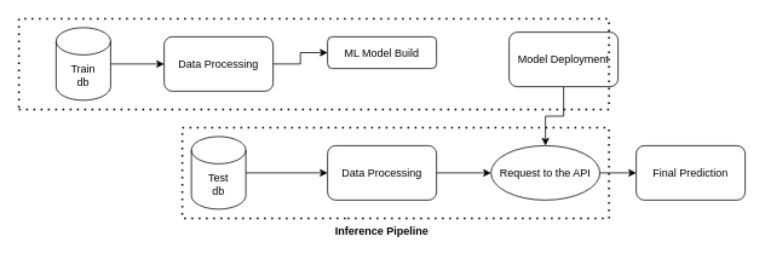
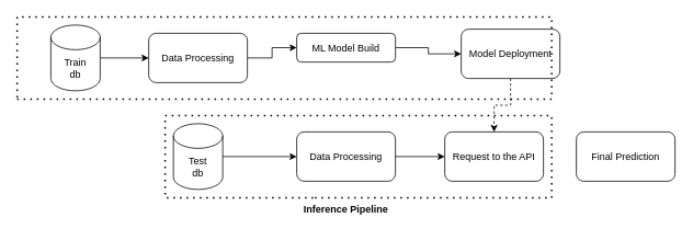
  <mxCell id="0" />
  <mxCell id="1" parent="0" />
  <mxCell id="2" value="" style="edgeStyle=orthogonalEdgeStyle;rounded=0;orthogonalLoop=1;jettySize=auto;html=1;" parent="1" source="3" target="5" edge="1"><mxGeometry relative="1" as="geometry" /></mxCell>
  <mxCell id="3" value="&lt;div&gt;Train&lt;/div&gt;&lt;div&gt;db&lt;/div&gt;" style="shape=cylinder3;whiteSpace=wrap;html=1;boundedLbl=1;backgroundOutline=1;size=15;" parent="1" vertex="1"><mxGeometry x="61" y="30" width="60" height="80" as="geometry" /></mxCell>
  <mxCell id="4" value="" style="edgeStyle=orthogonalEdgeStyle;rounded=0;orthogonalLoop=1;jettySize=auto;html=1;" parent="1" source="5" target="7" edge="1"><mxGeometry relative="1" as="geometry" /></mxCell>
  <mxCell id="5" value="Data Processing" style="rounded=1;whiteSpace=wrap;html=1;" parent="1" vertex="1"><mxGeometry x="180" y="40" width="120" height="60" as="geometry" /></mxCell>
+ <mxCell id="6" value="" style="edgeStyle=orthogonalEdgeStyle;rounded=0;orthogonalLoop=1;jettySize=auto;html=1;" parent="1" source="7" target="9" edge="1"><mxGeometry relative="1" as="geometry" /></mxCell>
  <mxCell id="7" value="ML Model Build" style="rounded=1;whiteSpace=wrap;html=1;" parent="1" vertex="1"><mxGeometry x="360" y="40" width="120" height="35" as="geometry" /></mxCell>
- <mxCell id="8" value="" style="edgeStyle=orthogonalEdgeStyle;rounded=0;orthogonalLoop=1;jettySize=auto;html=1;" parent="1" source="9" target="13" edge="1"><mxGeometry relative="1" as="geometry" /></mxCell>
+ <mxCell id="8" value="" style="edgeStyle=orthogonalEdgeStyle;rounded=0;orthogonalLoop=1;jettySize=auto;html=1;dashed=1;" parent="1" source="9" target="13" edge="1"><mxGeometry relative="1" as="geometry" /></mxCell>
  <mxCell id="9" value="Model Deployment" style="rounded=1;whiteSpace=wrap;html=1;" parent="1" vertex="1"><mxGeometry x="560" y="35" width="120" height="60" as="geometry" /></mxCell>
  <mxCell id="10" value="" style="edgeStyle=orthogonalEdgeStyle;rounded=0;orthogonalLoop=1;jettySize=auto;html=1;" parent="1" source="11" target="19" edge="1"><mxGeometry relative="1" as="geometry" /></mxCell>
  <mxCell id="11" value="&lt;div&gt;Test&lt;/div&gt;&lt;div&gt;db&lt;/div&gt;" style="shape=cylinder3;whiteSpace=wrap;html=1;boundedLbl=1;backgroundOutline=1;size=15;" parent="1" vertex="1"><mxGeometry x="210" y="150" width="60" height="80" as="geometry" /></mxCell>
- <mxCell id="12" value="" style="edgeStyle=orthogonalEdgeStyle;rounded=0;orthogonalLoop=1;jettySize=auto;html=1;" parent="1" source="13" target="15" edge="1"><mxGeometry relative="1" as="geometry" /></mxCell>
- <mxCell id="13" value="Request to the API" style="ellipse;whiteSpace=wrap;html=1;" parent="1" vertex="1"><mxGeometry x="540" y="160" width="120" height="60" as="geometry" /></mxCell>
+ <mxCell id="13" value="Request to the API" style="rounded=1;whiteSpace=wrap;html=1;" parent="1" vertex="1"><mxGeometry x="540" y="160" width="120" height="60" as="geometry" /></mxCell>
  <mxCell id="14" value="" style="endArrow=none;dashed=1;html=1;dashPattern=1 3;strokeWidth=2;rounded=0;" parent="1" edge="1"><mxGeometry width="50" height="50" relative="1" as="geometry"><mxPoint x="20" y="120" as="sourcePoint" /><mxPoint x="20" y="120" as="targetPoint" /><Array as="points"><mxPoint x="670" y="120" /><mxPoint x="670" y="20" /><mxPoint x="20" y="20" /></Array></mxGeometry></mxCell>
  <mxCell id="15" value="Final Prediction" style="whiteSpace=wrap;html=1;rounded=1;" parent="1" vertex="1"><mxGeometry x="700" y="160" width="120" height="60" as="geometry" /></mxCell>
  <mxCell id="16" value="" style="endArrow=none;dashed=1;html=1;dashPattern=1 3;strokeWidth=2;rounded=0;" parent="1" edge="1"><mxGeometry width="50" height="50" relative="1" as="geometry"><mxPoint x="380" y="240" as="sourcePoint" /><mxPoint x="380" y="240" as="targetPoint" /><Array as="points"><mxPoint x="200" y="240" /><mxPoint x="200" y="140" /><mxPoint x="670" y="140" /><mxPoint x="670" y="240" /></Array></mxGeometry></mxCell>
  <mxCell id="17" value="&lt;b&gt;Inference Pipeline&lt;/b&gt;" style="text;html=1;align=center;verticalAlign=middle;whiteSpace=wrap;rounded=0;" parent="1" vertex="1"><mxGeometry x="360" y="240" width="120" height="30" as="geometry" /></mxCell>
  <mxCell id="18" value="" style="edgeStyle=orthogonalEdgeStyle;rounded=0;orthogonalLoop=1;jettySize=auto;html=1;" parent="1" source="19" target="13" edge="1"><mxGeometry relative="1" as="geometry" /></mxCell>
  <mxCell id="19" value="&lt;div&gt;Data Processing&lt;/div&gt;" style="rounded=1;whiteSpace=wrap;html=1;" parent="1" vertex="1"><mxGeometry x="360" y="160" width="120" height="60" as="geometry" /></mxCell>
